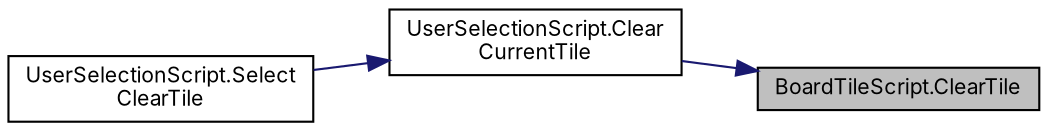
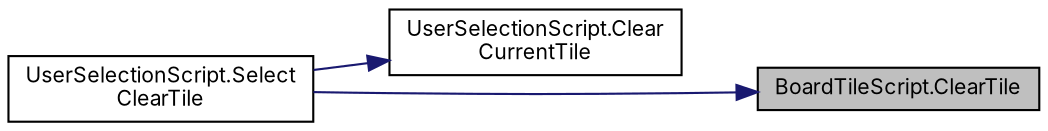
  digraph {
    fontname=Inter
    rankdir=RL
    node [color=black fillcolor=white fontname=Inter fontsize=10 shape=record style=filled]
    edge [color=midnightblue dir=back fontname=Inter fontsize=10 labelfontname=Helvetica labelfontsize=10 style=solid]
    n1 [fillcolor=grey75 fontcolor=black height=0.2 label="BoardTileScript.ClearTile" width=0.4]
    n2 [height=0.2 label="UserSelectionScript.Clear\lCurrentTile" width=0.4]
    n3 [height=0.2 label="UserSelectionScript.Select\lClearTile" width=0.4]
-   n1 -> n2
+   n1 -> n3
    n2 -> n3
  }
